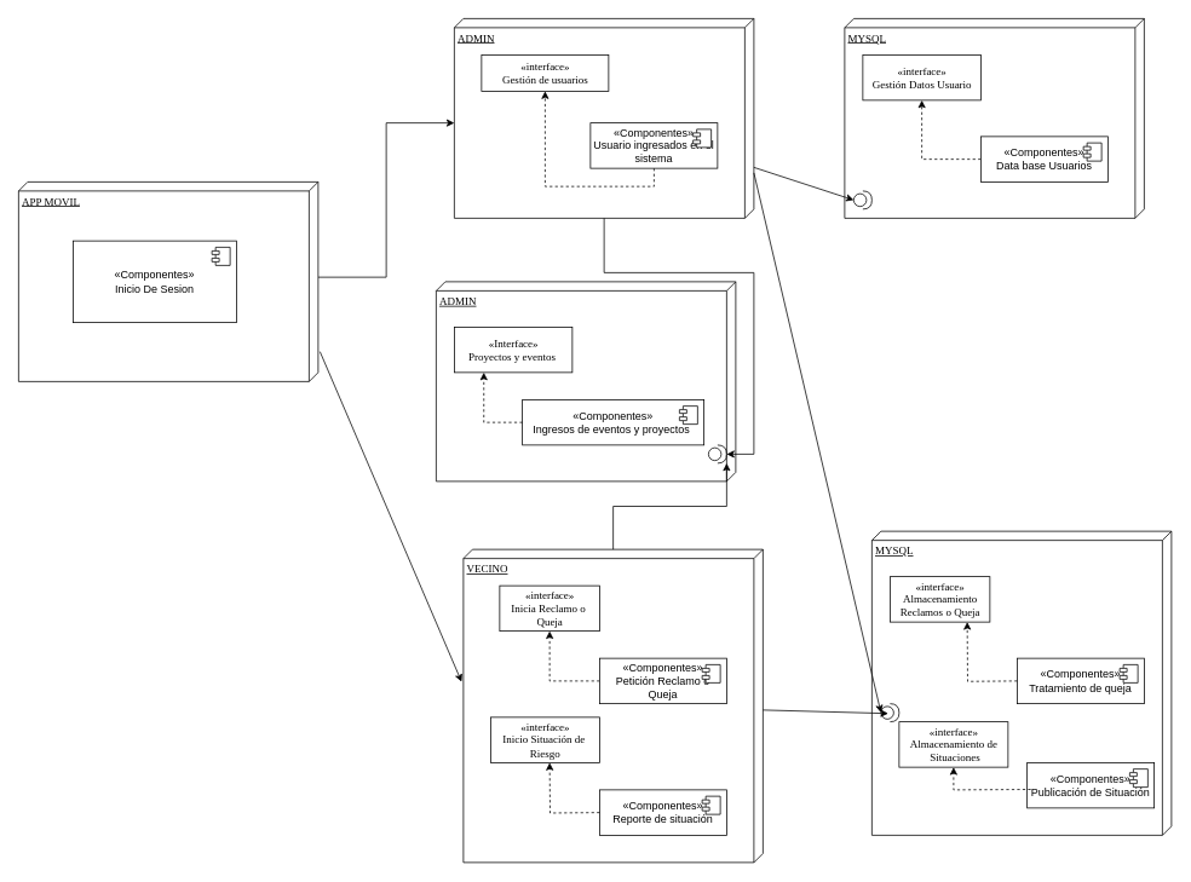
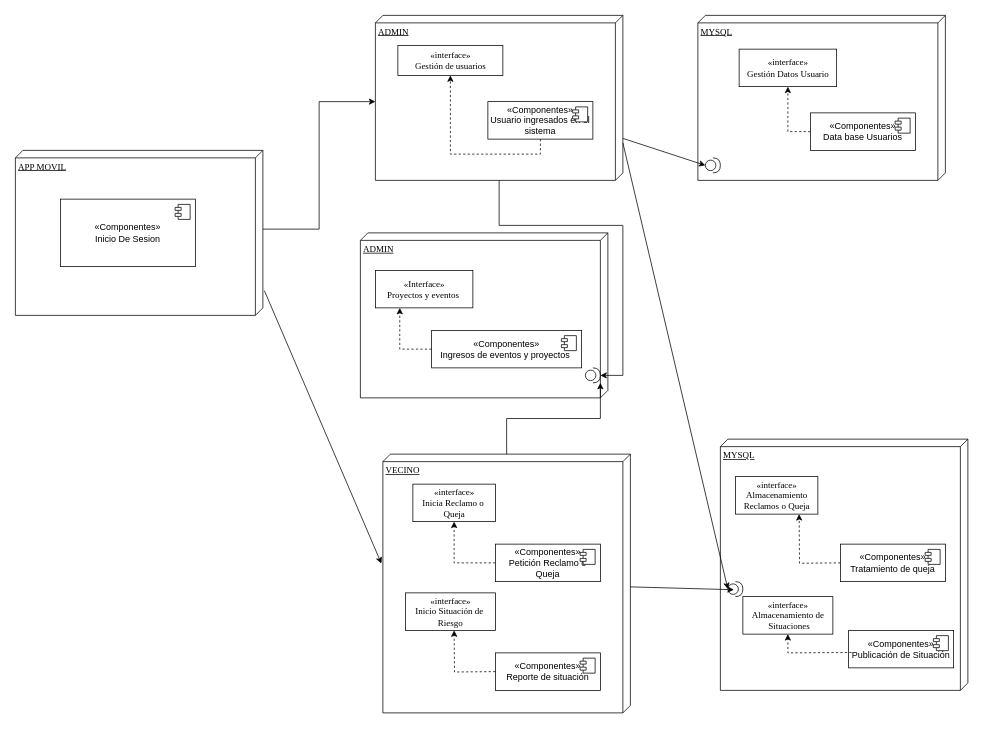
  <mxCell id="0" />
  <mxCell id="1" parent="0" />
  <mxCell id="2" style="edgeStyle=orthogonalEdgeStyle;rounded=0;orthogonalLoop=1;jettySize=auto;html=1;exitX=0;exitY=0;exitDx=105;exitDy=0;exitPerimeter=0;entryX=0;entryY=0;entryDx=115;entryDy=330;entryPerimeter=0;" edge="1" parent="1" source="3" target="4"><mxGeometry relative="1" as="geometry" /></mxCell>
  <mxCell id="3" value="APP MOVIL" style="verticalAlign=top;align=left;spacingTop=8;spacingLeft=2;spacingRight=12;shape=cube;size=10;direction=south;fontStyle=4;html=1;rounded=0;shadow=0;comic=0;labelBackgroundColor=none;strokeWidth=1;fontFamily=Verdana;fontSize=12" vertex="1" parent="1"><mxGeometry x="20" y="200" width="330" height="220" as="geometry" /></mxCell>
  <mxCell id="4" value="ADMIN" style="verticalAlign=top;align=left;spacingTop=8;spacingLeft=2;spacingRight=12;shape=cube;size=10;direction=south;fontStyle=4;html=1;rounded=0;shadow=0;comic=0;labelBackgroundColor=none;strokeWidth=1;fontFamily=Verdana;fontSize=12" vertex="1" parent="1"><mxGeometry x="500" y="20" width="330" height="220" as="geometry" /></mxCell>
  <mxCell id="5" value="«interface»&lt;br&gt;Gestión de usuarios" style="html=1;rounded=0;shadow=0;comic=0;labelBackgroundColor=none;strokeWidth=1;fontFamily=Verdana;fontSize=12;align=center;" vertex="1" parent="1"><mxGeometry x="530" y="60" width="140" height="40" as="geometry" /></mxCell>
  <mxCell id="6" value="«Componentes»&lt;br&gt;Inicio De Sesion" style="html=1;dropTarget=0;whiteSpace=wrap;" vertex="1" parent="1"><mxGeometry x="80" y="265" width="180" height="90" as="geometry" /></mxCell>
  <mxCell id="7" value="" style="shape=module;jettyWidth=8;jettyHeight=4;" vertex="1" parent="6"><mxGeometry x="1" width="20" height="20" relative="1" as="geometry"><mxPoint x="-27" y="7" as="offset" /></mxGeometry></mxCell>
  <mxCell id="8" style="edgeStyle=orthogonalEdgeStyle;rounded=0;orthogonalLoop=1;jettySize=auto;html=1;exitX=0.5;exitY=1;exitDx=0;exitDy=0;entryX=0.5;entryY=1;entryDx=0;entryDy=0;dashed=1;" edge="1" parent="1" source="9" target="5"><mxGeometry relative="1" as="geometry" /></mxCell>
  <mxCell id="9" value="«Componentes»&lt;br&gt;Usuario ingresados en el sistema" style="html=1;dropTarget=0;whiteSpace=wrap;" vertex="1" parent="1"><mxGeometry x="650" y="135" width="140" height="50" as="geometry" /></mxCell>
  <mxCell id="10" value="" style="shape=module;jettyWidth=8;jettyHeight=4;" vertex="1" parent="9"><mxGeometry x="1" width="20" height="20" relative="1" as="geometry"><mxPoint x="-27" y="7" as="offset" /></mxGeometry></mxCell>
  <mxCell id="11" value="VECINO" style="verticalAlign=top;align=left;spacingTop=8;spacingLeft=2;spacingRight=12;shape=cube;size=10;direction=south;fontStyle=4;html=1;rounded=0;shadow=0;comic=0;labelBackgroundColor=none;strokeWidth=1;fontFamily=Verdana;fontSize=12" vertex="1" parent="1"><mxGeometry x="510" y="605" width="330" height="345" as="geometry" /></mxCell>
  <mxCell id="12" value="«interface»&lt;br&gt;Inicia Reclamo o&amp;nbsp;&lt;div&gt;Queja&lt;/div&gt;" style="html=1;rounded=0;shadow=0;comic=0;labelBackgroundColor=none;strokeWidth=1;fontFamily=Verdana;fontSize=12;align=center;" vertex="1" parent="1"><mxGeometry x="550" y="645" width="110" height="50" as="geometry" /></mxCell>
  <mxCell id="13" style="edgeStyle=orthogonalEdgeStyle;rounded=0;orthogonalLoop=1;jettySize=auto;html=1;exitX=0;exitY=0.5;exitDx=0;exitDy=0;entryX=0.5;entryY=1;entryDx=0;entryDy=0;dashed=1;" edge="1" parent="1" source="14" target="12"><mxGeometry relative="1" as="geometry" /></mxCell>
  <mxCell id="14" value="«Componentes»&lt;br&gt;Petición Reclamo o Queja" style="html=1;dropTarget=0;whiteSpace=wrap;" vertex="1" parent="1"><mxGeometry x="660" y="725" width="140" height="50" as="geometry" /></mxCell>
  <mxCell id="15" value="" style="shape=module;jettyWidth=8;jettyHeight=4;" vertex="1" parent="14"><mxGeometry x="1" width="20" height="20" relative="1" as="geometry"><mxPoint x="-27" y="7" as="offset" /></mxGeometry></mxCell>
  <mxCell id="16" value="MYSQL" style="verticalAlign=top;align=left;spacingTop=8;spacingLeft=2;spacingRight=12;shape=cube;size=10;direction=south;fontStyle=4;html=1;rounded=0;shadow=0;comic=0;labelBackgroundColor=none;strokeWidth=1;fontFamily=Verdana;fontSize=12" vertex="1" parent="1"><mxGeometry x="930" y="20" width="330" height="220" as="geometry" /></mxCell>
  <mxCell id="17" value="" style="shape=providedRequiredInterface;html=1;verticalLabelPosition=bottom;sketch=0;" vertex="1" parent="1"><mxGeometry x="940" y="210" width="20" height="20" as="geometry" /></mxCell>
  <mxCell id="18" value="" style="endArrow=classic;html=1;rounded=0;entryX=0;entryY=0.5;entryDx=0;entryDy=0;entryPerimeter=0;" edge="1" parent="1" source="4" target="17"><mxGeometry width="50" height="50" relative="1" as="geometry"><mxPoint x="830" y="430" as="sourcePoint" /><mxPoint x="962" y="512" as="targetPoint" /></mxGeometry></mxCell>
- <mxCell id="19" value="«interface»&lt;br&gt;Gestión Datos Usuario" style="html=1;rounded=0;shadow=0;comic=0;labelBackgroundColor=none;strokeWidth=1;fontFamily=Verdana;fontSize=12;align=center;" vertex="1" parent="1"><mxGeometry x="950" y="60" width="130" height="50" as="geometry" /></mxCell>
+ <mxCell id="19" value="«interface»&lt;br&gt;Gestión Datos Usuario" style="html=1;rounded=0;shadow=0;comic=0;labelBackgroundColor=none;strokeWidth=1;fontFamily=Verdana;fontSize=12;align=center;" vertex="1" parent="1"><mxGeometry x="985" y="65" width="130" height="50" as="geometry" /></mxCell>
  <mxCell id="20" style="edgeStyle=orthogonalEdgeStyle;rounded=0;orthogonalLoop=1;jettySize=auto;html=1;exitX=0;exitY=0.5;exitDx=0;exitDy=0;entryX=0.5;entryY=1;entryDx=0;entryDy=0;dashed=1;" edge="1" parent="1" source="21" target="19"><mxGeometry relative="1" as="geometry" /></mxCell>
  <mxCell id="21" value="«Componentes»&lt;br&gt;Data base Usuarios" style="html=1;dropTarget=0;whiteSpace=wrap;" vertex="1" parent="1"><mxGeometry x="1080" y="150" width="140" height="50" as="geometry" /></mxCell>
  <mxCell id="22" value="" style="shape=module;jettyWidth=8;jettyHeight=4;" vertex="1" parent="21"><mxGeometry x="1" width="20" height="20" relative="1" as="geometry"><mxPoint x="-27" y="7" as="offset" /></mxGeometry></mxCell>
  <mxCell id="23" value="" style="endArrow=classic;html=1;rounded=0;entryX=0.423;entryY=1.006;entryDx=0;entryDy=0;entryPerimeter=0;exitX=0.85;exitY=-0.006;exitDx=0;exitDy=0;exitPerimeter=0;" edge="1" parent="1" source="3" target="11"><mxGeometry width="50" height="50" relative="1" as="geometry"><mxPoint x="830" y="364" as="sourcePoint" /><mxPoint x="940" y="400" as="targetPoint" /></mxGeometry></mxCell>
  <mxCell id="24" value="MYSQL" style="verticalAlign=top;align=left;spacingTop=8;spacingLeft=2;spacingRight=12;shape=cube;size=10;direction=south;fontStyle=4;html=1;rounded=0;shadow=0;comic=0;labelBackgroundColor=none;strokeWidth=1;fontFamily=Verdana;fontSize=12" vertex="1" parent="1"><mxGeometry x="960" y="585" width="330" height="335" as="geometry" /></mxCell>
  <mxCell id="25" value="«interface»&lt;br&gt;Almacenamiento &lt;br&gt;Reclamos o Queja" style="html=1;rounded=0;shadow=0;comic=0;labelBackgroundColor=none;strokeWidth=1;fontFamily=Verdana;fontSize=12;align=center;" vertex="1" parent="1"><mxGeometry x="980" y="635" width="110" height="50" as="geometry" /></mxCell>
  <mxCell id="26" value="«Componentes»&lt;br&gt;Tratamiento de queja" style="html=1;dropTarget=0;whiteSpace=wrap;" vertex="1" parent="1"><mxGeometry x="1120" y="725" width="140" height="50" as="geometry" /></mxCell>
  <mxCell id="27" value="" style="shape=module;jettyWidth=8;jettyHeight=4;" vertex="1" parent="26"><mxGeometry x="1" width="20" height="20" relative="1" as="geometry"><mxPoint x="-27" y="7" as="offset" /></mxGeometry></mxCell>
  <mxCell id="28" value="" style="shape=providedRequiredInterface;html=1;verticalLabelPosition=bottom;sketch=0;" vertex="1" parent="1"><mxGeometry x="970" y="775" width="20" height="20" as="geometry" /></mxCell>
  <mxCell id="29" style="edgeStyle=orthogonalEdgeStyle;rounded=0;orthogonalLoop=1;jettySize=auto;html=1;exitX=0;exitY=0.5;exitDx=0;exitDy=0;entryX=0.5;entryY=1;entryDx=0;entryDy=0;dashed=1;" edge="1" parent="1"><mxGeometry relative="1" as="geometry"><mxPoint x="1120" y="750" as="sourcePoint" /><mxPoint x="1065" y="685" as="targetPoint" /></mxGeometry></mxCell>
  <mxCell id="30" value="" style="endArrow=classic;html=1;rounded=0;entryX=0;entryY=0.5;entryDx=0;entryDy=0;entryPerimeter=0;" edge="1" parent="1" target="28"><mxGeometry width="50" height="50" relative="1" as="geometry"><mxPoint x="830" y="190" as="sourcePoint" /><mxPoint x="950" y="410" as="targetPoint" /></mxGeometry></mxCell>
  <mxCell id="31" value="" style="endArrow=classic;html=1;rounded=0;entryX=0.4;entryY=0.54;entryDx=0;entryDy=0;entryPerimeter=0;" edge="1" parent="1" source="11" target="28"><mxGeometry width="50" height="50" relative="1" as="geometry"><mxPoint x="850" y="499" as="sourcePoint" /><mxPoint x="960" y="535" as="targetPoint" /></mxGeometry></mxCell>
  <mxCell id="32" value="ADMIN" style="verticalAlign=top;align=left;spacingTop=8;spacingLeft=2;spacingRight=12;shape=cube;size=10;direction=south;fontStyle=4;html=1;rounded=0;shadow=0;comic=0;labelBackgroundColor=none;strokeWidth=1;fontFamily=Verdana;fontSize=12" vertex="1" parent="1"><mxGeometry x="480" y="310" width="330" height="220" as="geometry" /></mxCell>
  <mxCell id="33" value="«Interface»&lt;br&gt;Proyectos y eventos&amp;nbsp;" style="html=1;rounded=0;shadow=0;comic=0;labelBackgroundColor=none;strokeWidth=1;fontFamily=Verdana;fontSize=12;align=center;" vertex="1" parent="1"><mxGeometry x="500" y="360" width="130" height="50" as="geometry" /></mxCell>
  <mxCell id="34" value="«Componentes»&lt;br&gt;Ingresos de eventos y proyectos&amp;nbsp;" style="html=1;dropTarget=0;whiteSpace=wrap;" vertex="1" parent="1"><mxGeometry x="575" y="440" width="200" height="50" as="geometry" /></mxCell>
  <mxCell id="35" value="" style="shape=module;jettyWidth=8;jettyHeight=4;" vertex="1" parent="34"><mxGeometry x="1" width="20" height="20" relative="1" as="geometry"><mxPoint x="-27" y="7" as="offset" /></mxGeometry></mxCell>
  <mxCell id="36" style="edgeStyle=orthogonalEdgeStyle;rounded=0;orthogonalLoop=1;jettySize=auto;html=1;exitX=0;exitY=0.5;exitDx=0;exitDy=0;entryX=0.25;entryY=1;entryDx=0;entryDy=0;dashed=1;" edge="1" parent="1" source="34" target="33"><mxGeometry relative="1" as="geometry"><mxPoint x="120" y="410" as="sourcePoint" /><mxPoint x="55" y="345" as="targetPoint" /></mxGeometry></mxCell>
  <mxCell id="37" style="edgeStyle=orthogonalEdgeStyle;rounded=0;orthogonalLoop=1;jettySize=auto;html=1;entryX=1;entryY=0.5;entryDx=0;entryDy=0;entryPerimeter=0;" edge="1" parent="1" source="4" target="38"><mxGeometry relative="1" as="geometry"><Array as="points"><mxPoint x="665" y="300" /><mxPoint x="830" y="300" /><mxPoint x="830" y="500" /></Array></mxGeometry></mxCell>
  <mxCell id="38" value="" style="shape=providedRequiredInterface;html=1;verticalLabelPosition=bottom;sketch=0;" vertex="1" parent="1"><mxGeometry x="780" y="490" width="20" height="20" as="geometry" /></mxCell>
  <mxCell id="39" style="edgeStyle=orthogonalEdgeStyle;rounded=0;orthogonalLoop=1;jettySize=auto;html=1;entryX=1;entryY=1;entryDx=0;entryDy=0;entryPerimeter=0;" edge="1" parent="1" source="11" target="38"><mxGeometry relative="1" as="geometry" /></mxCell>
  <mxCell id="40" value="«interface»&lt;br&gt;Inicio Situación de&amp;nbsp;&lt;div&gt;Riesgo&lt;/div&gt;" style="html=1;rounded=0;shadow=0;comic=0;labelBackgroundColor=none;strokeWidth=1;fontFamily=Verdana;fontSize=12;align=center;" vertex="1" parent="1"><mxGeometry x="540" y="790" width="120" height="50" as="geometry" /></mxCell>
  <mxCell id="41" value="«Componentes»&lt;br&gt;Reporte de situación" style="html=1;dropTarget=0;whiteSpace=wrap;" vertex="1" parent="1"><mxGeometry x="660" y="870" width="140" height="50" as="geometry" /></mxCell>
  <mxCell id="42" value="" style="shape=module;jettyWidth=8;jettyHeight=4;" vertex="1" parent="41"><mxGeometry x="1" width="20" height="20" relative="1" as="geometry"><mxPoint x="-27" y="7" as="offset" /></mxGeometry></mxCell>
  <mxCell id="43" style="edgeStyle=orthogonalEdgeStyle;rounded=0;orthogonalLoop=1;jettySize=auto;html=1;exitX=0;exitY=0.5;exitDx=0;exitDy=0;entryX=0.5;entryY=1;entryDx=0;entryDy=0;dashed=1;" edge="1" parent="1"><mxGeometry relative="1" as="geometry"><mxPoint x="660" y="895" as="sourcePoint" /><mxPoint x="605" y="840" as="targetPoint" /></mxGeometry></mxCell>
  <mxCell id="44" value="«Componentes»&lt;br&gt;Publicación de Situación" style="html=1;dropTarget=0;whiteSpace=wrap;" vertex="1" parent="1"><mxGeometry x="1131" y="840" width="140" height="50" as="geometry" /></mxCell>
  <mxCell id="45" value="" style="shape=module;jettyWidth=8;jettyHeight=4;" vertex="1" parent="44"><mxGeometry x="1" width="20" height="20" relative="1" as="geometry"><mxPoint x="-27" y="7" as="offset" /></mxGeometry></mxCell>
  <mxCell id="46" value="«interface»&lt;br&gt;Almacenamiento de&lt;div&gt;&amp;nbsp;Situaciones&lt;/div&gt;" style="html=1;rounded=0;shadow=0;comic=0;labelBackgroundColor=none;strokeWidth=1;fontFamily=Verdana;fontSize=12;align=center;" vertex="1" parent="1"><mxGeometry x="990" y="795" width="120" height="50" as="geometry" /></mxCell>
  <mxCell id="47" style="edgeStyle=orthogonalEdgeStyle;rounded=0;orthogonalLoop=1;jettySize=auto;html=1;exitX=0;exitY=0.5;exitDx=0;exitDy=0;dashed=1;entryX=0.5;entryY=1;entryDx=0;entryDy=0;" edge="1" parent="1" target="46"><mxGeometry relative="1" as="geometry"><mxPoint x="1135" y="869.5" as="sourcePoint" /><mxPoint x="1080" y="804.5" as="targetPoint" /><Array as="points" /></mxGeometry></mxCell>
